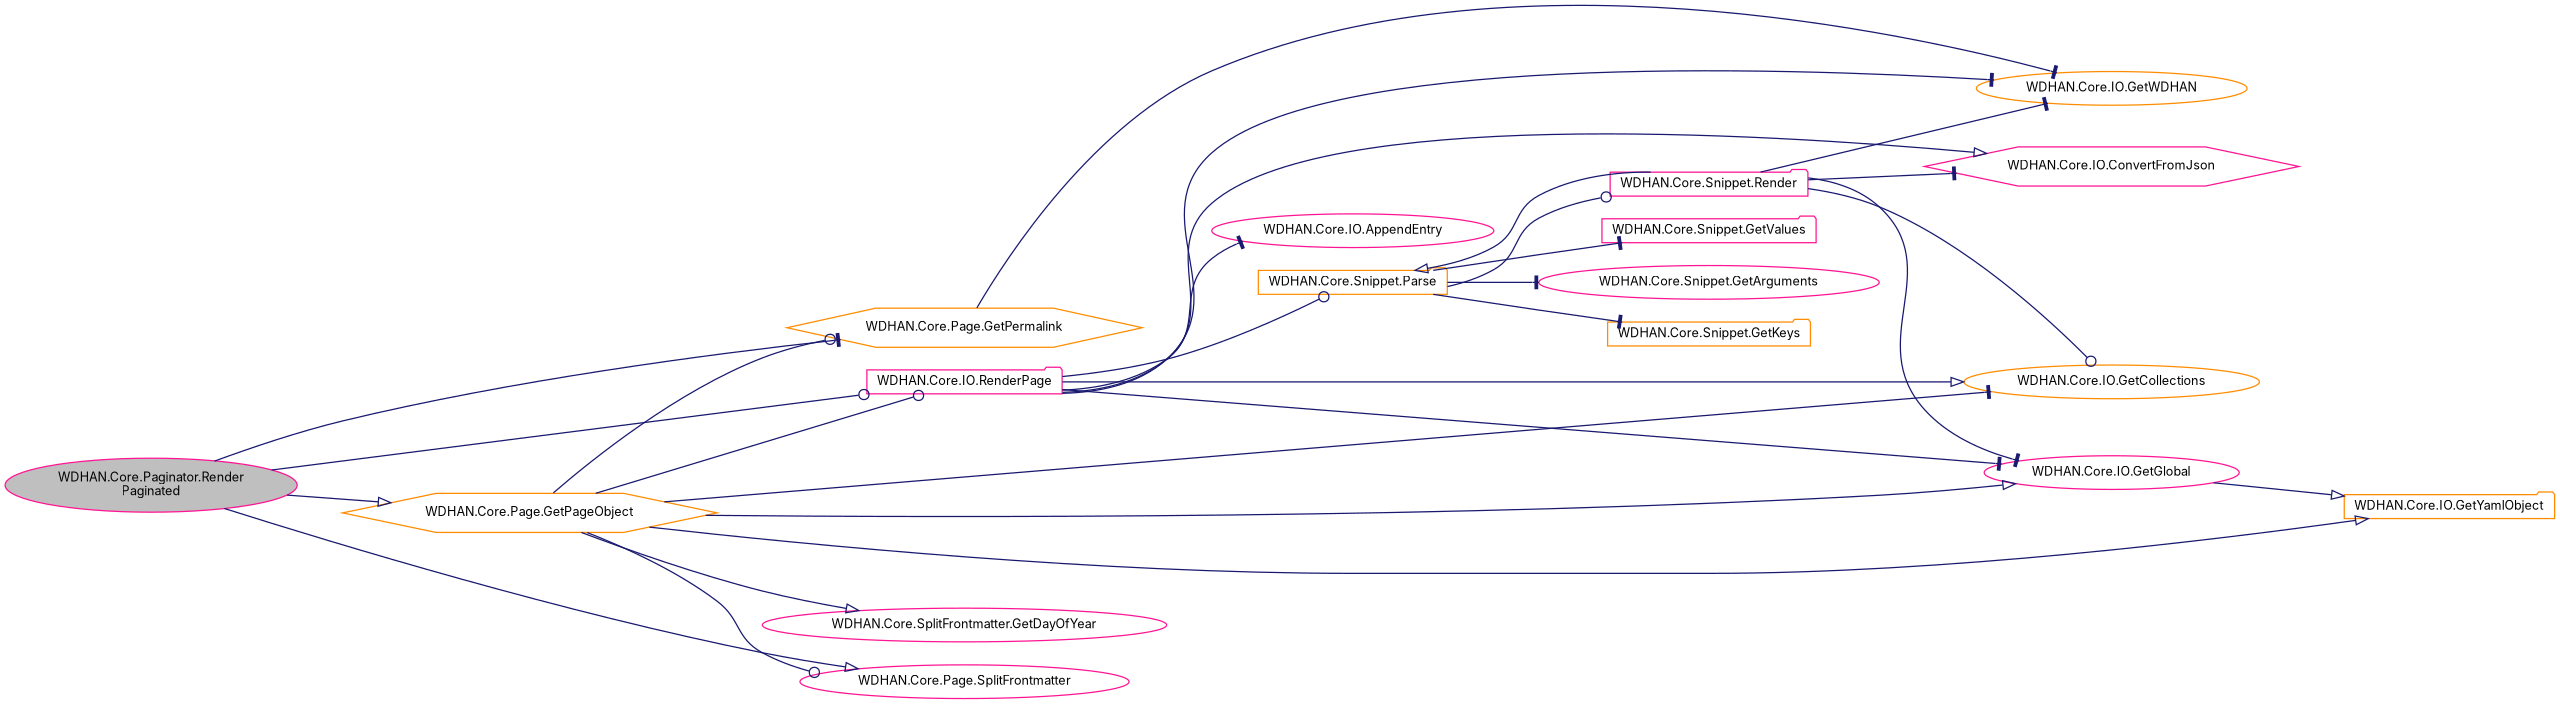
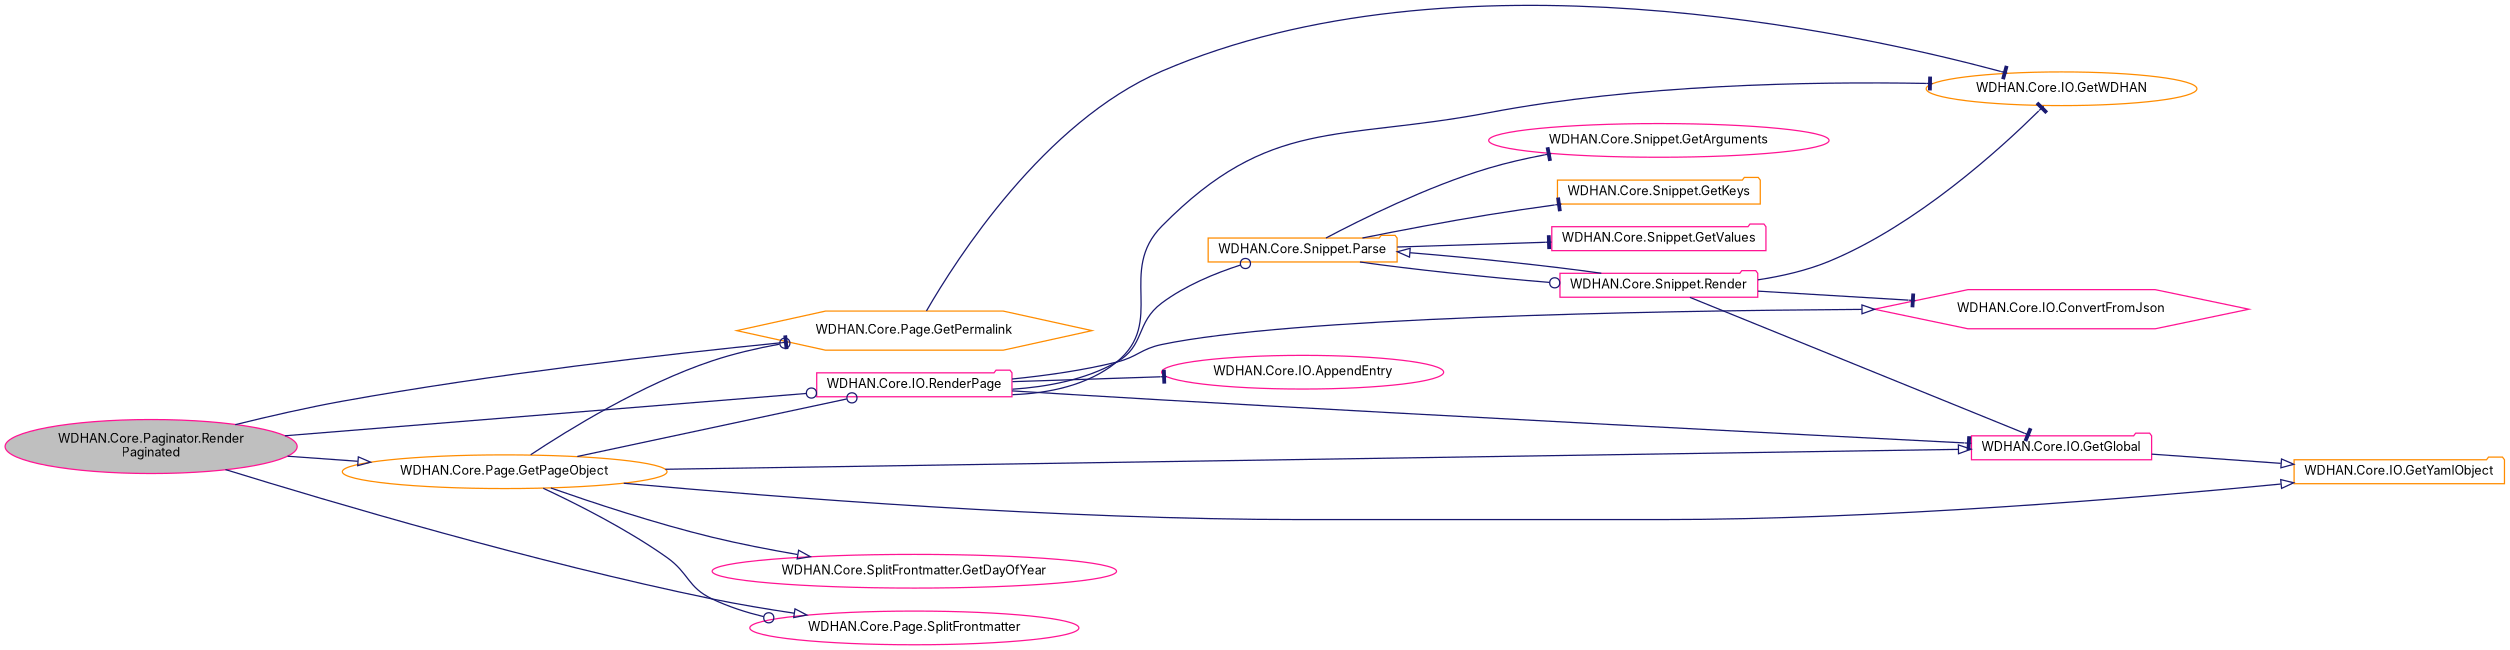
  digraph {
    fontname=Inter
    rankdir=LR
    node [color=deeppink fillcolor=white fontname=Inter fontsize=10 shape=ellipse style=filled]
    edge [arrowhead=tee color=midnightblue fontname=Inter fontsize=10 labelfontname=Helvetica labelfontsize=10 style=solid]
    n1 [fillcolor=grey75 fontcolor=black height=0.2 label="WDHAN.Core.Paginator.Render\lPaginated" width=0.4]
-   n2 [color=darkorange height=0.2 label="WDHAN.Core.Page.GetPageObject" shape=hexagon width=0.4]
+   n2 [color=darkorange height=0.2 label="WDHAN.Core.Page.GetPageObject" width=0.4]
    n3 [color=darkorange height=0.2 label="WDHAN.Core.Page.GetPermalink" shape=hexagon width=0.4]
    n4 [height=0.2 label="WDHAN.Core.IO.RenderPage" shape=folder width=0.4]
    n5 [height=0.2 label="WDHAN.Core.Page.SplitFrontmatter" width=0.4]
-   n6 [color=darkorange height=0.2 label="WDHAN.Core.IO.GetCollections" width=0.4]
    n7 [height=0.2 label="WDHAN.Core.SplitFrontmatter.GetDayOfYear" width=0.4]
-   n8 [height=0.2 label="WDHAN.Core.IO.GetGlobal" width=0.4]
+   n8 [height=0.2 label="WDHAN.Core.IO.GetGlobal" shape=folder width=0.4]
    n9 [color=darkorange height=0.2 label="WDHAN.Core.IO.GetYamlObject" shape=folder width=0.4]
    n10 [color=darkorange height=0.2 label="WDHAN.Core.IO.GetWDHAN" width=0.4]
    n11 [height=0.2 label="WDHAN.Core.IO.AppendEntry" width=0.4]
    n12 [height=0.2 label="WDHAN.Core.IO.ConvertFromJson" shape=hexagon width=0.4]
    n13 [color=darkorange height=0.2 label="WDHAN.Core.Snippet.Parse" shape=folder width=0.4]
    n14 [height=0.2 label="WDHAN.Core.Snippet.GetArguments" width=0.4]
    n15 [color=darkorange height=0.2 label="WDHAN.Core.Snippet.GetKeys" shape=folder width=0.4]
    n16 [height=0.2 label="WDHAN.Core.Snippet.GetValues" shape=folder width=0.4]
    n17 [height=0.2 label="WDHAN.Core.Snippet.Render" shape=folder width=0.4]
    n1 -> n2 [arrowhead=onormal]
    n1 -> n3
    n1 -> n4 [arrowhead=odot]
    n1 -> n5 [arrowhead=onormal]
    n2 -> n3 [arrowhead=odot]
    n2 -> n4 [arrowhead=odot]
    n2 -> n5 [arrowhead=odot]
-   n2 -> n6
    n2 -> n7 [arrowhead=onormal]
    n2 -> n8 [arrowhead=onormal]
    n2 -> n9 [arrowhead=onormal]
    n3 -> n10
-   n4 -> n6 [arrowhead=onormal]
    n4 -> n8
    n4 -> n10
    n4 -> n11
    n4 -> n12 [arrowhead=onormal]
    n4 -> n13 [arrowhead=odot]
    n8 -> n9 [arrowhead=onormal]
    n13 -> n14
    n13 -> n15
    n13 -> n16
    n13 -> n17 [arrowhead=odot]
-   n17 -> n6 [arrowhead=odot]
    n17 -> n8
    n17 -> n10
    n17 -> n12
    n17 -> n13 [arrowhead=onormal]
  }
